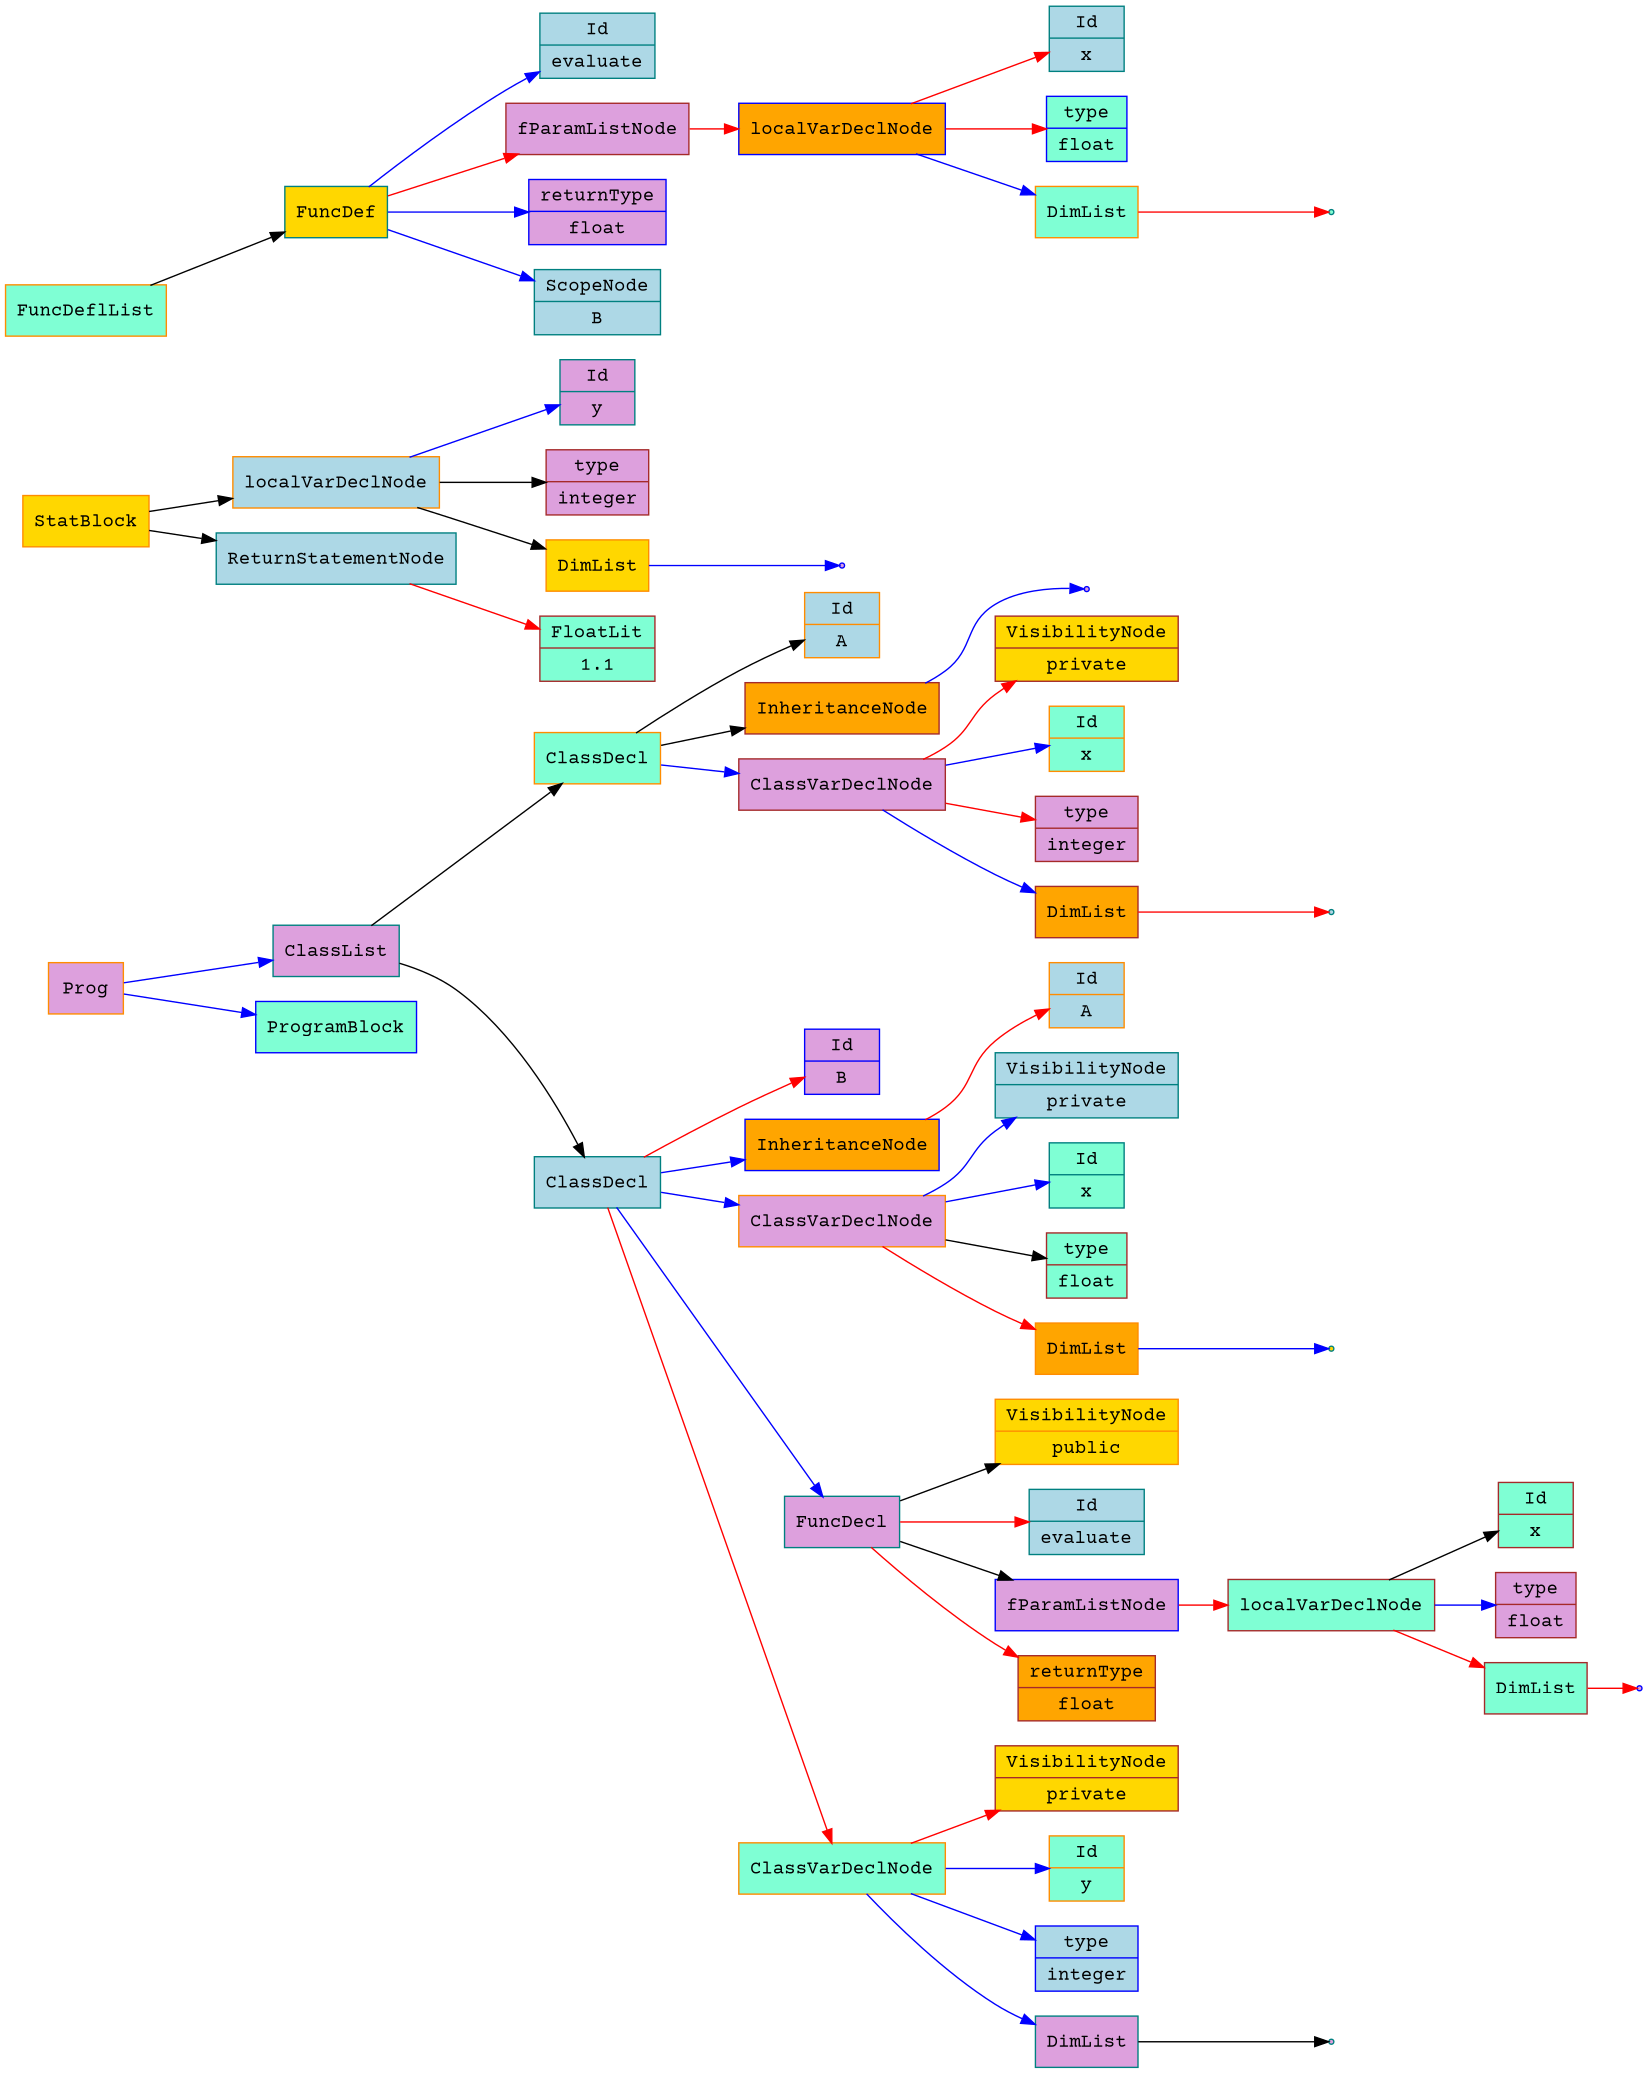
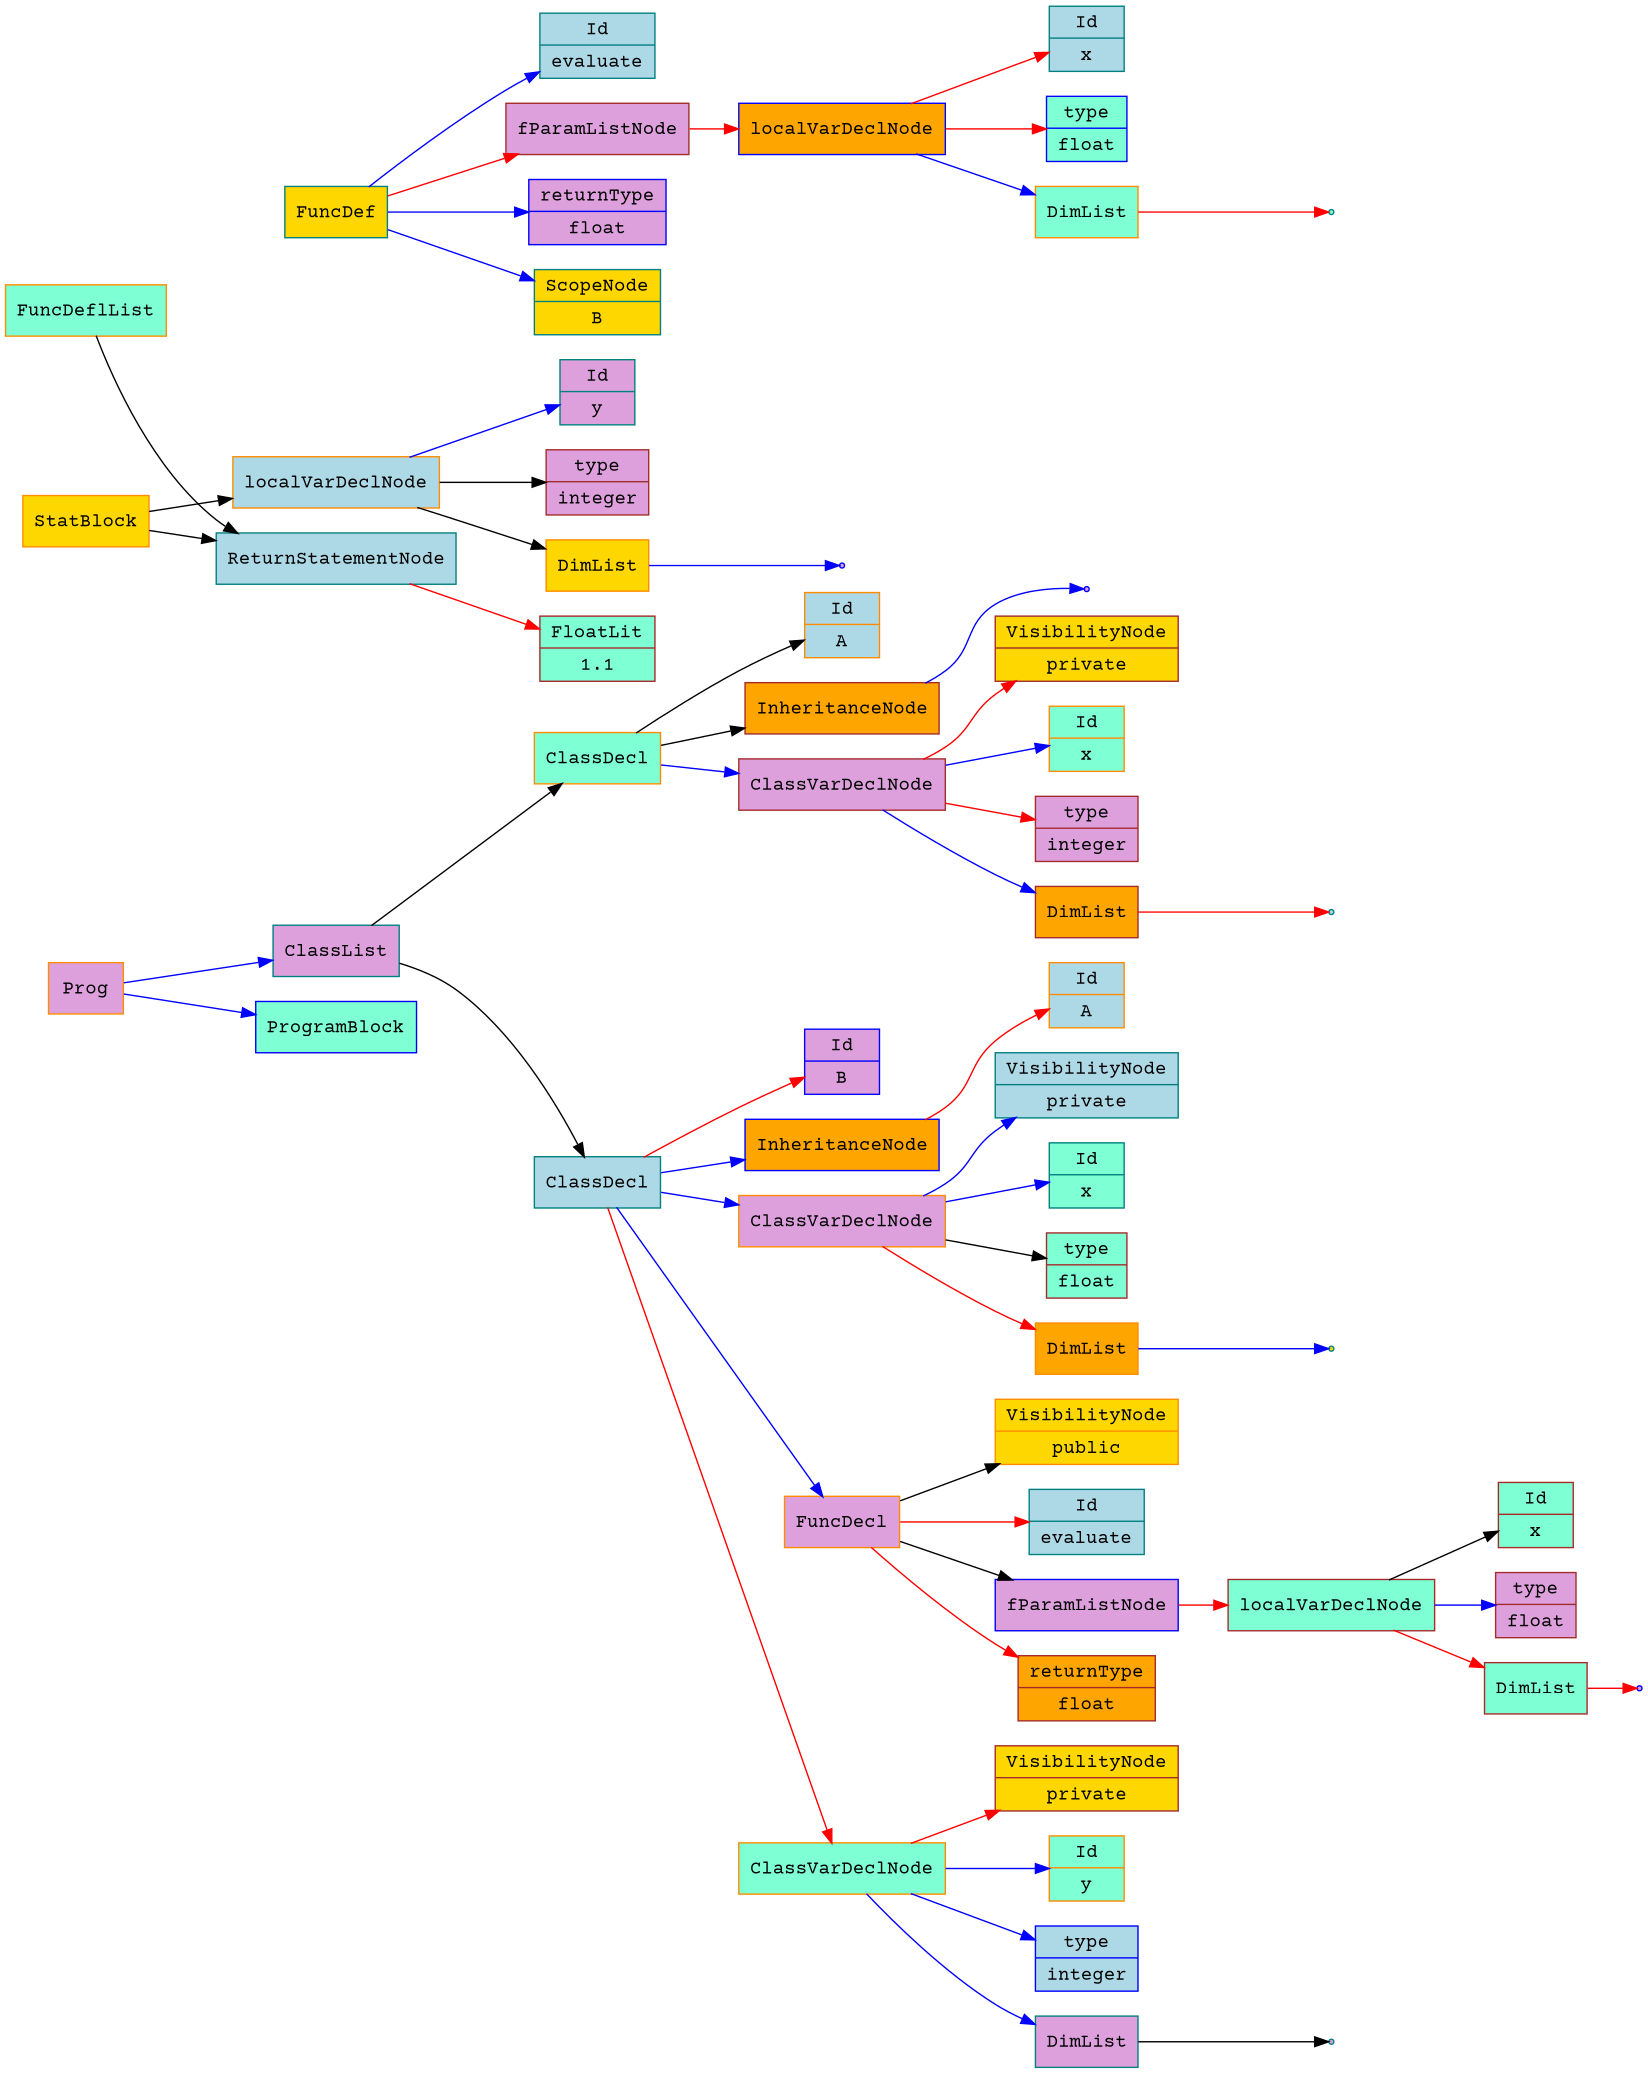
  digraph {
    fontname="Courier Prime"
    ordering=out
    rankdir=LR
    splines=spline
    node [color=teal fillcolor=plum fontname="Courier Prime" shape=record style=filled]
    edge [color=blue fontname="Courier Prime"]
    n1 [color=darkorange fillcolor=lightblue label="Id|A"]
    none2 [color=blue shape=point]
    n3 [color=brown fillcolor=orange label=InheritanceNode]
    n4 [color=brown fillcolor=gold label="VisibilityNode|private"]
    n5 [color=darkorange fillcolor=aquamarine label="Id|x"]
    n6 [color=brown label="type|integer"]
    none8 [fillcolor=lightblue shape=point]
    n8 [color=brown fillcolor=orange label=DimList]
    n9 [color=brown label=ClassVarDeclNode]
    n10 [color=darkorange fillcolor=aquamarine label=ClassDecl]
    n11 [color=blue label="Id|B"]
    n12 [color=darkorange fillcolor=lightblue label="Id|A"]
    n13 [color=blue fillcolor=orange label=InheritanceNode]
    n14 [fillcolor=lightblue label="VisibilityNode|private"]
    n15 [fillcolor=aquamarine label="Id|x"]
    n16 [color=brown fillcolor=aquamarine label="type|float"]
    none20 [fillcolor=gold shape=point]
    n18 [color=darkorange fillcolor=orange label=DimList]
    n19 [color=darkorange label=ClassVarDeclNode]
    n20 [color=darkorange fillcolor=gold label="VisibilityNode|public"]
    n21 [fillcolor=lightblue label="Id|evaluate"]
    n22 [color=brown fillcolor=aquamarine label="Id|x"]
    n23 [color=brown label="type|float"]
    none29 [color=blue shape=point]
    n25 [color=brown fillcolor=aquamarine label=DimList]
    n26 [color=brown fillcolor=aquamarine label=localVarDeclNode]
    n27 [color=blue label=fParamListNode]
    n28 [color=brown fillcolor=orange label="returnType|float"]
-   n29 [label=FuncDecl]
+   n29 [color=darkorange label=FuncDecl]
    n30 [color=brown fillcolor=gold label="VisibilityNode|private"]
    n31 [color=darkorange fillcolor=aquamarine label="Id|y"]
    n32 [color=blue fillcolor=lightblue label="type|integer"]
    none39 [shape=point]
    n34 [label=DimList]
    n35 [color=darkorange fillcolor=aquamarine label=ClassVarDeclNode]
    n36 [fillcolor=lightblue label=ClassDecl]
    n37 [fillcolor=lightblue label="Id|evaluate"]
    n38 [fillcolor=lightblue label="Id|x"]
    n39 [color=blue fillcolor=aquamarine label="type|float"]
    none49 [fillcolor=aquamarine shape=point]
    n41 [color=darkorange fillcolor=aquamarine label=DimList]
    n42 [color=blue fillcolor=orange label=localVarDeclNode]
    n43 [color=brown label=fParamListNode]
    n44 [color=blue label="returnType|float"]
    n45 [label="Id|y"]
    n46 [color=brown label="type|integer"]
    none58 [color=blue shape=point]
    n48 [color=darkorange fillcolor=gold label=DimList]
    n49 [color=darkorange fillcolor=lightblue label=localVarDeclNode]
    n50 [color=brown fillcolor=aquamarine label="FloatLit|1.1"]
    n51 [fillcolor=lightblue label=ReturnStatementNode]
    n52 [color=darkorange fillcolor=gold label=StatBlock]
    n53 [fillcolor=gold label=FuncDef]
-   n54 [fillcolor=lightblue label="ScopeNode|B"]
+   n54 [fillcolor=gold label="ScopeNode|B"]
    n55 [label=ClassList]
    n56 [color=darkorange fillcolor=aquamarine label=FuncDeflList]
    n57 [color=darkorange label=Prog]
    n58 [color=blue fillcolor=aquamarine label=ProgramBlock]
    n3 -> none2
    n8 -> none8 [color=red]
    n9 -> n4 [color=red]
    n9 -> n5
    n9 -> n6 [color=red]
    n9 -> n8
    n10 -> n1 [color=black]
    n10 -> n3 [color=black]
    n10 -> n9
    n13 -> n12 [color=red]
    n18 -> none20
    n19 -> n14
    n19 -> n15
    n19 -> n16 [color=black]
    n19 -> n18 [color=red]
    n25 -> none29 [color=red]
    n26 -> n22 [color=black]
    n26 -> n23
    n26 -> n25 [color=red]
    n27 -> n26 [color=red]
    n29 -> n20 [color=black]
    n29 -> n21 [color=red]
    n29 -> n27 [color=black]
    n29 -> n28 [color=red]
    n34 -> none39 [color=black]
    n35 -> n30 [color=red]
    n35 -> n31
    n35 -> n32
    n35 -> n34
    n36 -> n11 [color=red]
    n36 -> n13
    n36 -> n19
    n36 -> n29
    n36 -> n35 [color=red]
    n41 -> none49 [color=red]
    n42 -> n38 [color=red]
    n42 -> n39 [color=red]
    n42 -> n41
    n43 -> n42 [color=red]
    n48 -> none58
    n49 -> n45
    n49 -> n46 [color=black]
    n49 -> n48 [color=black]
    n51 -> n50 [color=red]
    n52 -> n49 [color=black]
    n52 -> n51 [color=black]
    n53 -> n37
    n53 -> n43 [color=red]
    n53 -> n44
    n53 -> n54
    n55 -> n10 [color=black]
    n55 -> n36 [color=black]
-   n56 -> n53 [color=black]
+   n56 -> n51 [color=black]
    n57 -> n55
    n57 -> n58
  }
